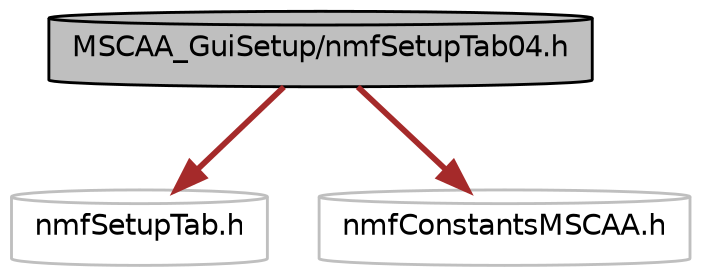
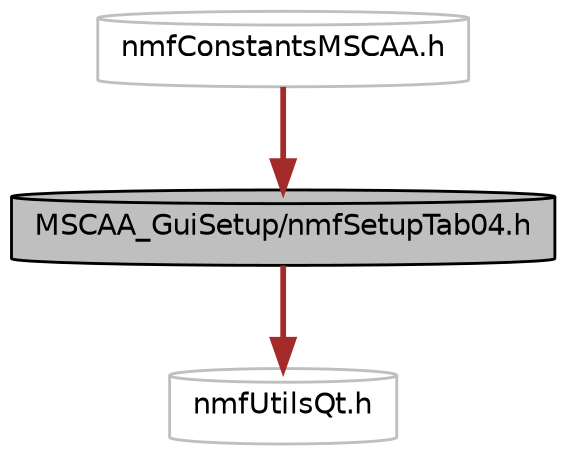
  digraph {
    node [color=grey75 fillcolor=white fontname=Helvetica fontsize=10 shape=cylinder style=filled]
    edge [color=brown fontname=Helvetica fontsize=10 labelfontname=Helvetica labelfontsize=10 style=bold]
    n1 [color=black fillcolor=grey75 fontcolor=black height=0.2 label="MSCAA_GuiSetup/nmfSetupTab04.h" width=0.4]
-   n2 [height=0.2 label="nmfSetupTab.h" width=0.4]
+   n2 [height=0.2 label="nmfUtilsQt.h" width=0.4]
    n3 [height=0.2 label="nmfConstantsMSCAA.h" width=0.4]
    n1 -> n2
-   n1 -> n3
+   n3 -> n1
  }
